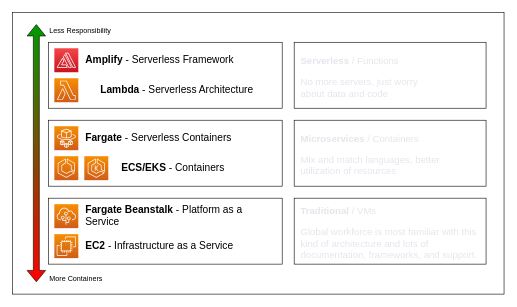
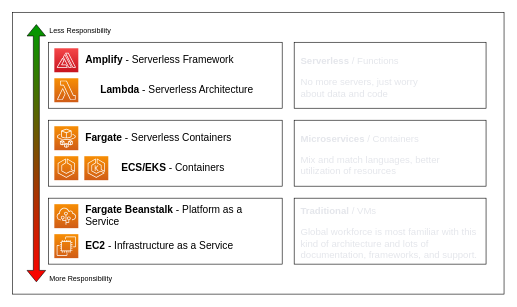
  <mxCell id="0" />
  <mxCell id="1" parent="0" />
  <mxCell id="2" value="" style="rounded=0;whiteSpace=wrap;html=1;labelBackgroundColor=none;labelBorderColor=none;" vertex="1" parent="1"><mxGeometry x="20" y="20" width="820" height="470" as="geometry" /></mxCell>
  <mxCell id="3" value="" style="shape=flexArrow;endArrow=classic;startArrow=classic;html=1;rounded=0;fillColor=#009900;gradientColor=#FF0000;" edge="1" parent="1"><mxGeometry width="100" height="100" relative="1" as="geometry"><mxPoint x="60" y="470" as="sourcePoint" /><mxPoint x="60" y="40" as="targetPoint" /></mxGeometry></mxCell>
  <mxCell id="4" value="" style="rounded=0;whiteSpace=wrap;html=1;" vertex="1" parent="1"><mxGeometry x="80" y="70" width="390" height="110" as="geometry" /></mxCell>
  <mxCell id="5" value="" style="sketch=0;points=[[0,0,0],[0.25,0,0],[0.5,0,0],[0.75,0,0],[1,0,0],[0,1,0],[0.25,1,0],[0.5,1,0],[0.75,1,0],[1,1,0],[0,0.25,0],[0,0.5,0],[0,0.75,0],[1,0.25,0],[1,0.5,0],[1,0.75,0]];outlineConnect=0;fontColor=#232F3E;gradientColor=#F54749;gradientDirection=north;fillColor=#C7131F;strokeColor=#ffffff;dashed=0;verticalLabelPosition=bottom;verticalAlign=top;align=center;html=1;fontSize=12;fontStyle=0;aspect=fixed;shape=mxgraph.aws4.resourceIcon;resIcon=mxgraph.aws4.amplify;" vertex="1" parent="1"><mxGeometry x="90" y="80" width="40" height="40" as="geometry" /></mxCell>
  <mxCell id="6" value="" style="sketch=0;points=[[0,0,0],[0.25,0,0],[0.5,0,0],[0.75,0,0],[1,0,0],[0,1,0],[0.25,1,0],[0.5,1,0],[0.75,1,0],[1,1,0],[0,0.25,0],[0,0.5,0],[0,0.75,0],[1,0.25,0],[1,0.5,0],[1,0.75,0]];outlineConnect=0;fontColor=#232F3E;gradientColor=#F78E04;gradientDirection=north;fillColor=#D05C17;strokeColor=#ffffff;dashed=0;verticalLabelPosition=bottom;verticalAlign=top;align=center;html=1;fontSize=12;fontStyle=0;aspect=fixed;shape=mxgraph.aws4.resourceIcon;resIcon=mxgraph.aws4.lambda;" vertex="1" parent="1"><mxGeometry x="90" y="130" width="40" height="40" as="geometry" /></mxCell>
  <mxCell id="7" value="&lt;b&gt;Amplify&lt;/b&gt; - Serverless Framework" style="text;html=1;strokeColor=none;fillColor=none;align=left;verticalAlign=middle;whiteSpace=wrap;rounded=0;fontSize=17;" vertex="1" parent="1"><mxGeometry x="140" y="80" width="300" height="40" as="geometry" /></mxCell>
  <mxCell id="8" value="&lt;b&gt;Lambda&lt;/b&gt; - Serverless Architecture" style="text;html=1;strokeColor=none;fillColor=none;align=left;verticalAlign=middle;whiteSpace=wrap;rounded=0;fontSize=17;" vertex="1" parent="1"><mxGeometry x="165" y="130" width="300" height="40" as="geometry" /></mxCell>
  <mxCell id="9" value="" style="rounded=0;whiteSpace=wrap;html=1;" vertex="1" parent="1"><mxGeometry x="80" y="200" width="390" height="110" as="geometry" /></mxCell>
  <mxCell id="10" value="&lt;b&gt;Fargate&lt;/b&gt; - Serverless Containers" style="text;html=1;strokeColor=none;fillColor=none;align=left;verticalAlign=middle;whiteSpace=wrap;rounded=0;fontSize=17;" vertex="1" parent="1"><mxGeometry x="140" y="210" width="300" height="40" as="geometry" /></mxCell>
  <mxCell id="11" value="&lt;b&gt;ECS/EKS&lt;/b&gt;&amp;nbsp;- Containers" style="text;html=1;strokeColor=none;fillColor=none;align=left;verticalAlign=middle;whiteSpace=wrap;rounded=0;fontSize=17;" vertex="1" parent="1"><mxGeometry x="200" y="260" width="240" height="40" as="geometry" /></mxCell>
  <mxCell id="12" value="" style="rounded=0;whiteSpace=wrap;html=1;" vertex="1" parent="1"><mxGeometry x="80" y="330" width="390" height="110" as="geometry" /></mxCell>
  <mxCell id="13" value="&lt;b&gt;Fargate Beanstalk&lt;/b&gt; - Platform as a Service" style="text;html=1;strokeColor=none;fillColor=none;align=left;verticalAlign=middle;whiteSpace=wrap;rounded=0;fontSize=17;" vertex="1" parent="1"><mxGeometry x="140" y="340" width="320" height="40" as="geometry" /></mxCell>
  <mxCell id="14" value="&lt;b&gt;EC2&lt;/b&gt; - Infrastructure as a Service" style="text;html=1;strokeColor=none;fillColor=none;align=left;verticalAlign=middle;whiteSpace=wrap;rounded=0;fontSize=17;" vertex="1" parent="1"><mxGeometry x="140" y="390" width="300" height="40" as="geometry" /></mxCell>
  <mxCell id="15" value="" style="sketch=0;points=[[0,0,0],[0.25,0,0],[0.5,0,0],[0.75,0,0],[1,0,0],[0,1,0],[0.25,1,0],[0.5,1,0],[0.75,1,0],[1,1,0],[0,0.25,0],[0,0.5,0],[0,0.75,0],[1,0.25,0],[1,0.5,0],[1,0.75,0]];outlineConnect=0;fontColor=#232F3E;gradientColor=#F78E04;gradientDirection=north;fillColor=#D05C17;strokeColor=#ffffff;dashed=0;verticalLabelPosition=bottom;verticalAlign=top;align=center;html=1;fontSize=12;fontStyle=0;aspect=fixed;shape=mxgraph.aws4.resourceIcon;resIcon=mxgraph.aws4.fargate;" vertex="1" parent="1"><mxGeometry x="90" y="210" width="40" height="40" as="geometry" /></mxCell>
  <mxCell id="16" value="" style="sketch=0;points=[[0,0,0],[0.25,0,0],[0.5,0,0],[0.75,0,0],[1,0,0],[0,1,0],[0.25,1,0],[0.5,1,0],[0.75,1,0],[1,1,0],[0,0.25,0],[0,0.5,0],[0,0.75,0],[1,0.25,0],[1,0.5,0],[1,0.75,0]];outlineConnect=0;fontColor=#232F3E;gradientColor=#F78E04;gradientDirection=north;fillColor=#D05C17;strokeColor=#ffffff;dashed=0;verticalLabelPosition=bottom;verticalAlign=top;align=center;html=1;fontSize=12;fontStyle=0;aspect=fixed;shape=mxgraph.aws4.resourceIcon;resIcon=mxgraph.aws4.ecs;" vertex="1" parent="1"><mxGeometry x="90" y="260" width="40" height="40" as="geometry" /></mxCell>
  <mxCell id="17" value="" style="sketch=0;points=[[0,0,0],[0.25,0,0],[0.5,0,0],[0.75,0,0],[1,0,0],[0,1,0],[0.25,1,0],[0.5,1,0],[0.75,1,0],[1,1,0],[0,0.25,0],[0,0.5,0],[0,0.75,0],[1,0.25,0],[1,0.5,0],[1,0.75,0]];outlineConnect=0;fontColor=#232F3E;gradientColor=#F78E04;gradientDirection=north;fillColor=#D05C17;strokeColor=#ffffff;dashed=0;verticalLabelPosition=bottom;verticalAlign=top;align=center;html=1;fontSize=12;fontStyle=0;aspect=fixed;shape=mxgraph.aws4.resourceIcon;resIcon=mxgraph.aws4.eks;" vertex="1" parent="1"><mxGeometry x="140" y="260" width="40" height="40" as="geometry" /></mxCell>
  <mxCell id="18" value="" style="sketch=0;points=[[0,0,0],[0.25,0,0],[0.5,0,0],[0.75,0,0],[1,0,0],[0,1,0],[0.25,1,0],[0.5,1,0],[0.75,1,0],[1,1,0],[0,0.25,0],[0,0.5,0],[0,0.75,0],[1,0.25,0],[1,0.5,0],[1,0.75,0]];outlineConnect=0;fontColor=#232F3E;gradientColor=#F78E04;gradientDirection=north;fillColor=#D05C17;strokeColor=#ffffff;dashed=0;verticalLabelPosition=bottom;verticalAlign=top;align=center;html=1;fontSize=12;fontStyle=0;aspect=fixed;shape=mxgraph.aws4.resourceIcon;resIcon=mxgraph.aws4.elastic_beanstalk;" vertex="1" parent="1"><mxGeometry x="90" y="340" width="40" height="40" as="geometry" /></mxCell>
  <mxCell id="19" value="" style="sketch=0;points=[[0,0,0],[0.25,0,0],[0.5,0,0],[0.75,0,0],[1,0,0],[0,1,0],[0.25,1,0],[0.5,1,0],[0.75,1,0],[1,1,0],[0,0.25,0],[0,0.5,0],[0,0.75,0],[1,0.25,0],[1,0.5,0],[1,0.75,0]];outlineConnect=0;fontColor=#232F3E;gradientColor=#F78E04;gradientDirection=north;fillColor=#D05C17;strokeColor=#ffffff;dashed=0;verticalLabelPosition=bottom;verticalAlign=top;align=center;html=1;fontSize=12;fontStyle=0;aspect=fixed;shape=mxgraph.aws4.resourceIcon;resIcon=mxgraph.aws4.ec2;" vertex="1" parent="1"><mxGeometry x="90" y="390" width="40" height="40" as="geometry" /></mxCell>
  <mxCell id="20" value="Less Responsibility" style="text;html=1;strokeColor=none;fillColor=none;align=left;verticalAlign=bottom;whiteSpace=wrap;rounded=0;fontSize=12;" vertex="1" parent="1"><mxGeometry x="80" y="20" width="300" height="40" as="geometry" /></mxCell>
- <mxCell id="21" value="More Containers" style="text;html=1;strokeColor=none;fillColor=none;align=left;verticalAlign=top;whiteSpace=wrap;rounded=0;fontSize=12;" vertex="1" parent="1"><mxGeometry x="80" y="450" width="300" height="40" as="geometry" /></mxCell>
+ <mxCell id="21" value="More Responsibility" style="text;html=1;strokeColor=none;fillColor=none;align=left;verticalAlign=top;whiteSpace=wrap;rounded=0;fontSize=12;" vertex="1" parent="1"><mxGeometry x="80" y="450" width="300" height="40" as="geometry" /></mxCell>
  <mxCell id="22" value="" style="rounded=0;whiteSpace=wrap;html=1;labelBackgroundColor=#252F3E;" vertex="1" parent="1"><mxGeometry x="490" y="70" width="320" height="110" as="geometry" /></mxCell>
  <mxCell id="23" value="&lt;p style=&quot;box-sizing: border-box; font-family: Nunito, arial, sans-serif; color: rgb(228, 230, 235); font-size: medium; text-align: start;&quot;&gt;&lt;strong style=&quot;box-sizing: border-box;&quot;&gt;Serverless&lt;/strong&gt;&amp;nbsp;/ Functions&lt;/p&gt;&lt;p style=&quot;box-sizing: border-box; font-family: Nunito, arial, sans-serif; color: rgb(228, 230, 235); font-size: medium; text-align: start;&quot;&gt;No more servers, just worry about data and code&lt;/p&gt;" style="text;html=1;strokeColor=none;fillColor=none;align=center;verticalAlign=middle;whiteSpace=wrap;rounded=0;labelBackgroundColor=none;labelBorderColor=none;" vertex="1" parent="1"><mxGeometry x="500" y="80" width="240" height="95" as="geometry" /></mxCell>
  <mxCell id="24" value="" style="rounded=0;whiteSpace=wrap;html=1;" vertex="1" parent="1"><mxGeometry x="490" y="200" width="320" height="110" as="geometry" /></mxCell>
  <mxCell id="25" value="&lt;p style=&quot;box-sizing: border-box; font-family: Nunito, arial, sans-serif; color: rgb(228, 230, 235); font-size: medium; text-align: start;&quot;&gt;&lt;strong style=&quot;box-sizing: border-box;&quot;&gt;Microservices&lt;/strong&gt;&amp;nbsp;/ Containers&lt;/p&gt;&lt;p style=&quot;box-sizing: border-box; font-family: Nunito, arial, sans-serif; color: rgb(228, 230, 235); font-size: medium; text-align: start;&quot;&gt;Mix and match languages,&amp;nbsp;better utilization of resources&lt;/p&gt;" style="text;html=1;strokeColor=none;fillColor=none;align=center;verticalAlign=middle;whiteSpace=wrap;rounded=0;labelBackgroundColor=none;labelBorderColor=none;" vertex="1" parent="1"><mxGeometry x="500" y="210" width="240" height="95" as="geometry" /></mxCell>
  <mxCell id="26" value="" style="rounded=0;whiteSpace=wrap;html=1;fontColor=none;noLabel=1;labelBorderColor=none;" vertex="1" parent="1"><mxGeometry x="490" y="330" width="320" height="110" as="geometry" /></mxCell>
  <mxCell id="27" value="&lt;p style=&quot;box-sizing: border-box; font-family: Nunito, arial, sans-serif; color: rgb(228, 230, 235); font-size: medium; text-align: start;&quot;&gt;&lt;strong style=&quot;box-sizing: border-box;&quot;&gt;Traditional&lt;/strong&gt;&amp;nbsp;/ VMs&lt;/p&gt;&lt;p style=&quot;box-sizing: border-box; font-family: Nunito, arial, sans-serif; color: rgb(228, 230, 235); font-size: medium; text-align: start;&quot;&gt;Global workforce is most familiar with this kind of architecture and lots of documentation, frameworks, and support.&lt;/p&gt;" style="text;html=1;strokeColor=none;fillColor=none;align=center;verticalAlign=middle;whiteSpace=wrap;rounded=0;labelBackgroundColor=none;labelBorderColor=none;" vertex="1" parent="1"><mxGeometry x="500" y="340" width="300" height="95" as="geometry" /></mxCell>
